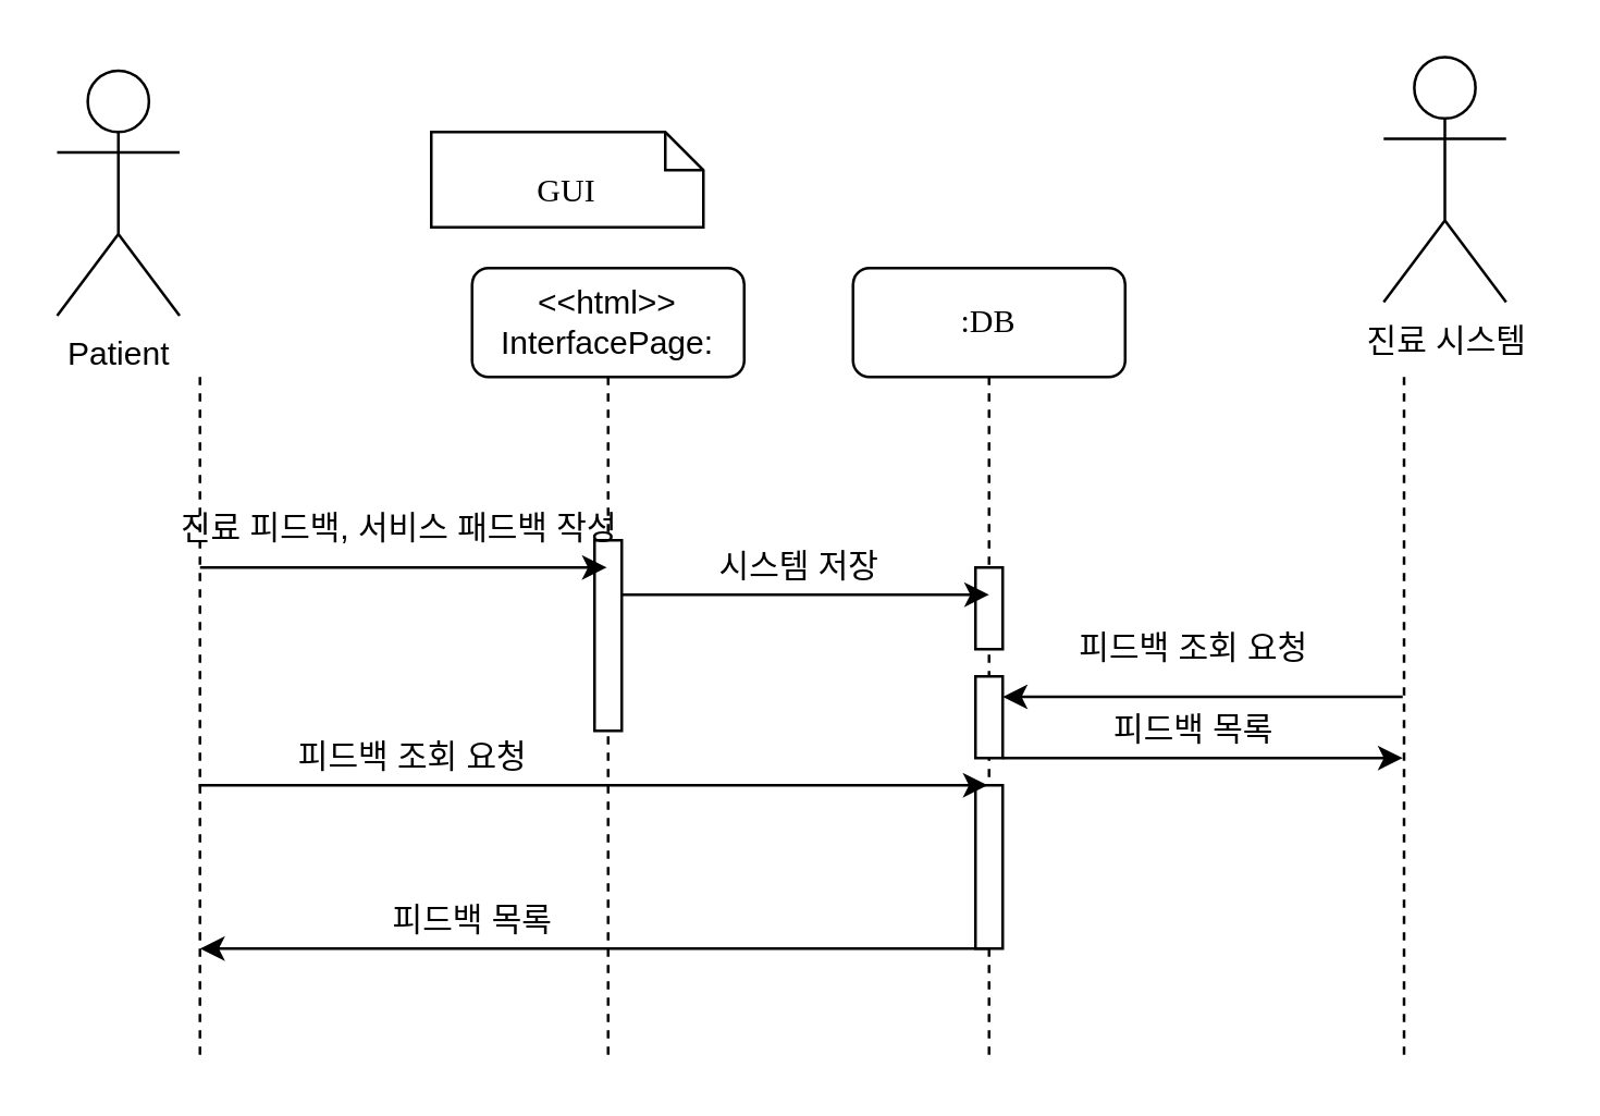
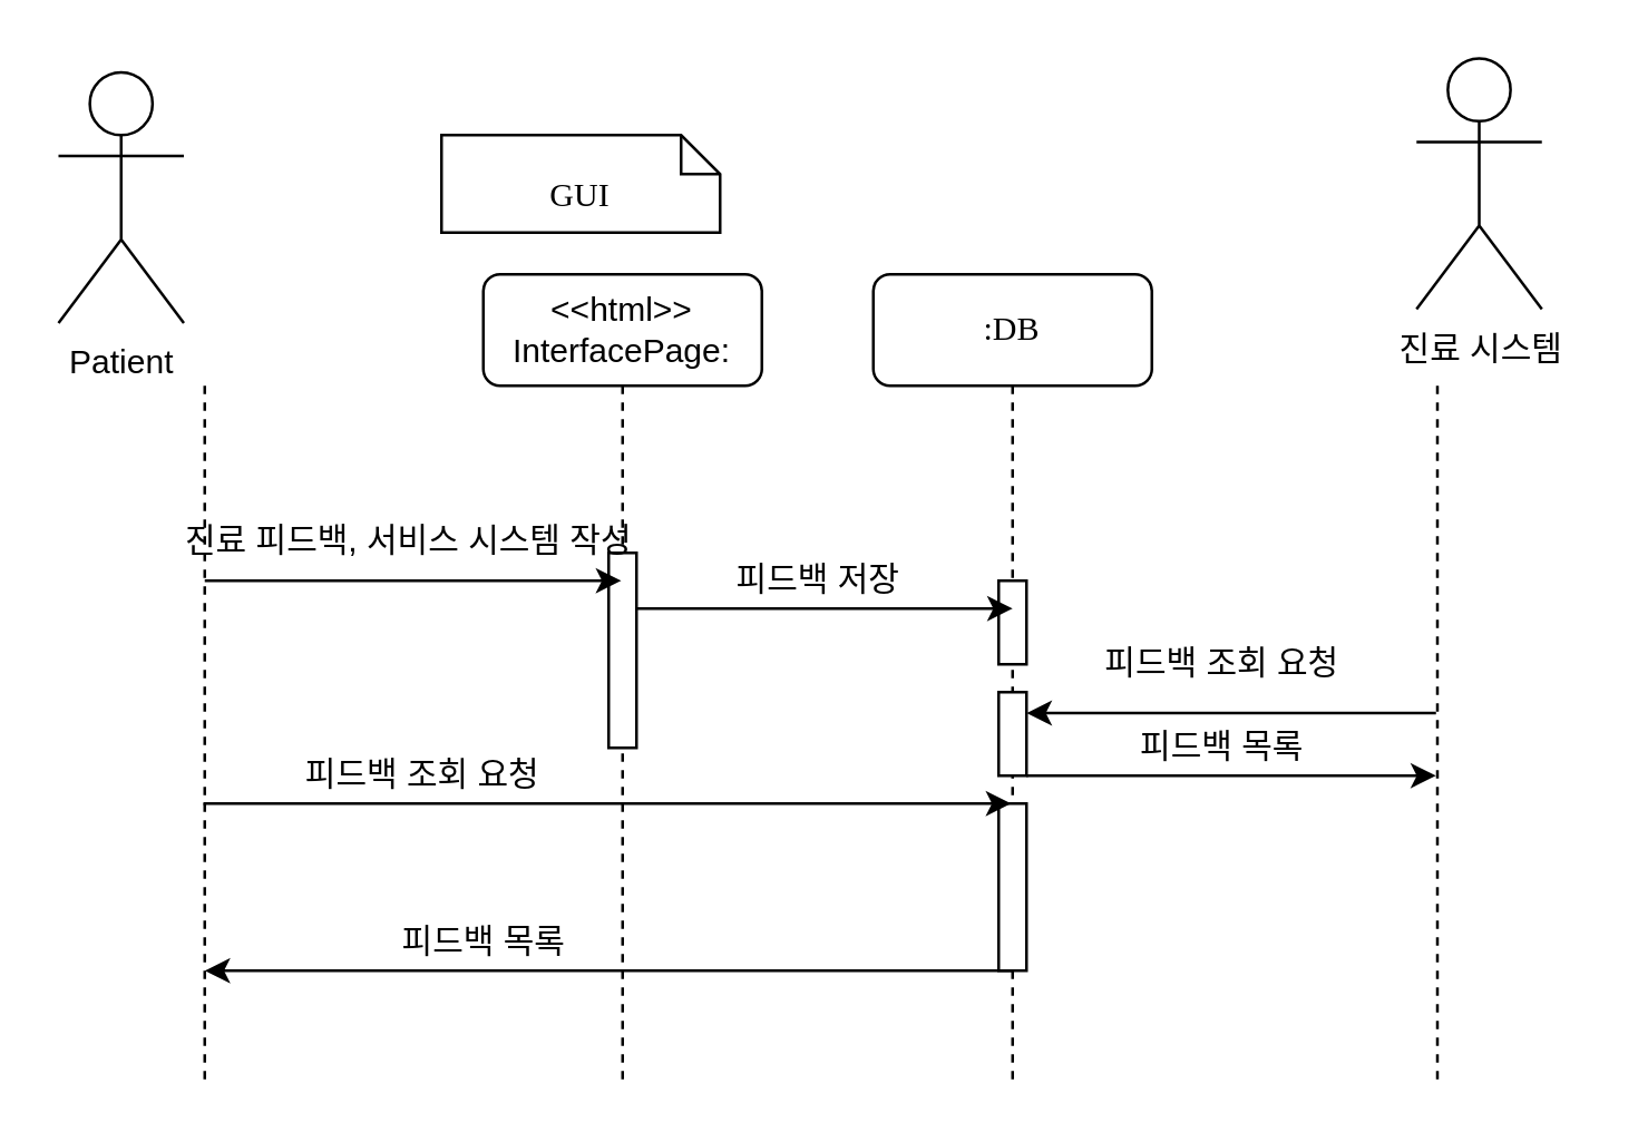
  <mxCell id="0" />
  <mxCell id="1" parent="0" />
  <mxCell id="2" value=":DB" style="shape=umlLifeline;perimeter=lifelinePerimeter;whiteSpace=wrap;html=1;container=1;collapsible=0;recursiveResize=0;outlineConnect=0;rounded=1;shadow=0;comic=0;labelBackgroundColor=none;strokeWidth=1;fontFamily=Verdana;fontSize=12;align=center;" parent="1" vertex="1"><mxGeometry x="313" y="98" width="100" height="290" as="geometry" /></mxCell>
  <mxCell id="3" value="" style="rounded=0;whiteSpace=wrap;html=1;" parent="2" vertex="1"><mxGeometry x="45" y="150" width="10" height="30" as="geometry" /></mxCell>
  <mxCell id="4" value="" style="rounded=0;whiteSpace=wrap;html=1;" vertex="1" parent="2"><mxGeometry x="45" y="190" width="10" height="60" as="geometry" /></mxCell>
  <mxCell id="5" value="" style="rounded=0;whiteSpace=wrap;html=1;" vertex="1" parent="2"><mxGeometry x="45" y="110" width="10" height="30" as="geometry" /></mxCell>
  <mxCell id="6" value="&lt;font face=&quot;Helvetica&quot;&gt;&amp;lt;&amp;lt;html&amp;gt;&amp;gt;&lt;br&gt;InterfacePage:&lt;/font&gt;" style="shape=umlLifeline;perimeter=lifelinePerimeter;whiteSpace=wrap;html=1;container=1;collapsible=0;recursiveResize=0;outlineConnect=0;rounded=1;shadow=0;comic=0;labelBackgroundColor=none;strokeWidth=1;fontFamily=Verdana;fontSize=12;align=center;" parent="1" vertex="1"><mxGeometry x="173" y="98" width="100" height="290" as="geometry" /></mxCell>
  <mxCell id="7" value="" style="rounded=0;whiteSpace=wrap;html=1;" parent="6" vertex="1"><mxGeometry x="45" y="100" width="10" height="70" as="geometry" /></mxCell>
  <mxCell id="8" value="&lt;br&gt;GUI" style="shape=note;whiteSpace=wrap;html=1;size=14;verticalAlign=top;align=center;spacingTop=-6;rounded=0;shadow=0;comic=0;labelBackgroundColor=none;strokeWidth=1;fontFamily=Verdana;fontSize=12" parent="1" vertex="1"><mxGeometry x="158" y="48" width="100" height="35" as="geometry" /></mxCell>
  <mxCell id="9" value="" style="shape=umlLifeline;perimeter=lifelinePerimeter;whiteSpace=wrap;html=1;container=0;collapsible=0;recursiveResize=0;outlineConnect=0;rounded=1;shadow=0;comic=0;labelBackgroundColor=none;strokeWidth=1;fontFamily=Verdana;fontSize=12;align=center;size=0;" parent="1" vertex="1"><mxGeometry x="23" y="138" width="100" height="250" as="geometry" /></mxCell>
  <mxCell id="10" value="Patient" style="shape=umlActor;verticalLabelPosition=bottom;verticalAlign=top;html=1;outlineConnect=0;" parent="1" vertex="1"><mxGeometry x="20.5" y="25.5" width="45" height="90" as="geometry" /></mxCell>
  <mxCell id="11" value="" style="shape=umlLifeline;perimeter=lifelinePerimeter;whiteSpace=wrap;html=1;container=0;collapsible=0;recursiveResize=0;outlineConnect=0;rounded=1;shadow=0;comic=0;labelBackgroundColor=none;strokeWidth=1;fontFamily=Verdana;fontSize=12;align=center;size=0;" parent="1" vertex="1"><mxGeometry x="465.5" y="138" width="100" height="250" as="geometry" /></mxCell>
  <mxCell id="12" value="진료 시스템" style="shape=umlActor;verticalLabelPosition=bottom;verticalAlign=top;html=1;outlineConnect=0;" parent="1" vertex="1"><mxGeometry x="508" y="20.5" width="45" height="90" as="geometry" /></mxCell>
  <mxCell id="13" value="" style="endArrow=classic;html=1;" parent="1" target="6" edge="1"><mxGeometry width="50" height="50" relative="1" as="geometry"><mxPoint y="208" as="sourcePoint" x="73" /><mxPoint x="123" y="158" as="targetPoint" /></mxGeometry></mxCell>
- <mxCell id="14" value="진료 피드백, 서비스 패드백 작성" style="text;html=1;align=center;verticalAlign=middle;resizable=0;points=[];autosize=1;strokeColor=none;" parent="1" vertex="1"><mxGeometry x="51" y="184" width="190" height="20" as="geometry" /></mxCell>
+ <mxCell id="14" value="진료 피드백, 서비스 시스템 작성" style="text;html=1;align=center;verticalAlign=middle;resizable=0;points=[];autosize=1;strokeColor=none;" parent="1" vertex="1"><mxGeometry x="51" y="184" width="190" height="20" as="geometry" /></mxCell>
  <mxCell id="15" value="" style="endArrow=classic;html=1;" parent="1" edge="1"><mxGeometry width="50" height="50" relative="1" as="geometry"><mxPoint x="228" y="218" as="sourcePoint" /><mxPoint x="363" y="218" as="targetPoint" /></mxGeometry></mxCell>
- <mxCell id="16" value="시스템 저장" style="text;html=1;align=center;verticalAlign=middle;resizable=0;points=[];autosize=1;strokeColor=none;" parent="1" vertex="1"><mxGeometry x="253" y="198" width="80" height="20" as="geometry" /></mxCell>
+ <mxCell id="16" value="피드백 저장" style="text;html=1;align=center;verticalAlign=middle;resizable=0;points=[];autosize=1;strokeColor=none;" parent="1" vertex="1"><mxGeometry x="253" y="198" width="80" height="20" as="geometry" /></mxCell>
  <mxCell id="17" value="" style="endArrow=classic;html=1;entryX=1;entryY=0.25;entryDx=0;entryDy=0;" edge="1" parent="1" source="11" target="3"><mxGeometry width="50" height="50" relative="1" as="geometry"><mxPoint x="273" y="338" as="sourcePoint" /><mxPoint x="323" y="288" as="targetPoint" /></mxGeometry></mxCell>
  <mxCell id="18" value="피드백 조회 요청" style="text;html=1;align=center;verticalAlign=middle;resizable=0;points=[];autosize=1;strokeColor=none;" vertex="1" parent="1"><mxGeometry x="383" y="228" width="110" height="20" as="geometry" /></mxCell>
  <mxCell id="19" value="" style="endArrow=classic;html=1;exitX=1;exitY=1;exitDx=0;exitDy=0;" edge="1" parent="1" source="3" target="11"><mxGeometry width="50" height="50" relative="1" as="geometry"><mxPoint x="273" y="338" as="sourcePoint" /><mxPoint x="323" y="288" as="targetPoint" /></mxGeometry></mxCell>
  <mxCell id="20" value="피드백 목록" style="text;html=1;align=center;verticalAlign=middle;resizable=0;points=[];autosize=1;strokeColor=none;" vertex="1" parent="1"><mxGeometry x="398" y="258" width="80" height="20" as="geometry" /></mxCell>
  <mxCell id="21" value="" style="endArrow=classic;html=1;" edge="1" parent="1" source="9" target="2"><mxGeometry width="50" height="50" relative="1" as="geometry"><mxPoint x="273" y="338" as="sourcePoint" /><mxPoint x="323" y="288" as="targetPoint" /><Array as="points"><mxPoint x="303" y="288" /></Array></mxGeometry></mxCell>
  <mxCell id="22" value="피드백 조회 요청" style="text;html=1;align=center;verticalAlign=middle;resizable=0;points=[];autosize=1;strokeColor=none;" vertex="1" parent="1"><mxGeometry x="95.5" y="268" width="110" height="20" as="geometry" /></mxCell>
  <mxCell id="23" value="" style="endArrow=classic;html=1;" edge="1" parent="1"><mxGeometry width="50" height="50" relative="1" as="geometry"><mxPoint x="363" y="348" as="sourcePoint" /><mxPoint y="348" as="targetPoint" x="73" /></mxGeometry></mxCell>
  <mxCell id="24" value="피드백 목록" style="text;html=1;align=center;verticalAlign=middle;resizable=0;points=[];autosize=1;strokeColor=none;" vertex="1" parent="1"><mxGeometry x="133" y="328" width="80" height="20" as="geometry" /></mxCell>
